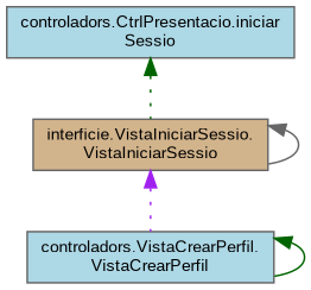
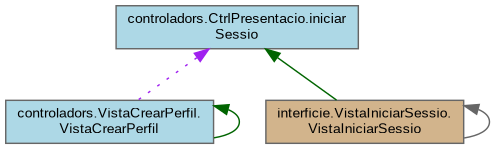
  digraph {
    fontname="Liberation Sans"
    rankdir=TB
    node [color=grey40 fillcolor=lightblue fontname="Liberation Sans" fontsize=10 shape=box style=filled]
    edge [color=darkgreen dir=back fontname="Liberation Sans" fontsize=10 labelfontname=Helvetica labelfontsize=10 style=dotted]
    n1 [color=gray40 fontcolor=black height=0.2 label="controladors.CtrlPresentacio.iniciar\lSessio" width=0.4]
    n2 [height=0.2 label="controladors.VistaCrearPerfil.\lVistaCrearPerfil" width=0.4]
    n3 [fillcolor=tan height=0.2 label="interficie.VistaIniciarSessio.\lVistaIniciarSessio" width=0.4]
-   n3 -> n2 [color=purple]
-   n1 -> n3
+   n1 -> n2 [color=purple]
+   n1 -> n3 [style=solid]
    n2 -> n2 [style=solid]
    n3 -> n3 [color=gray40 style=solid]
  }
